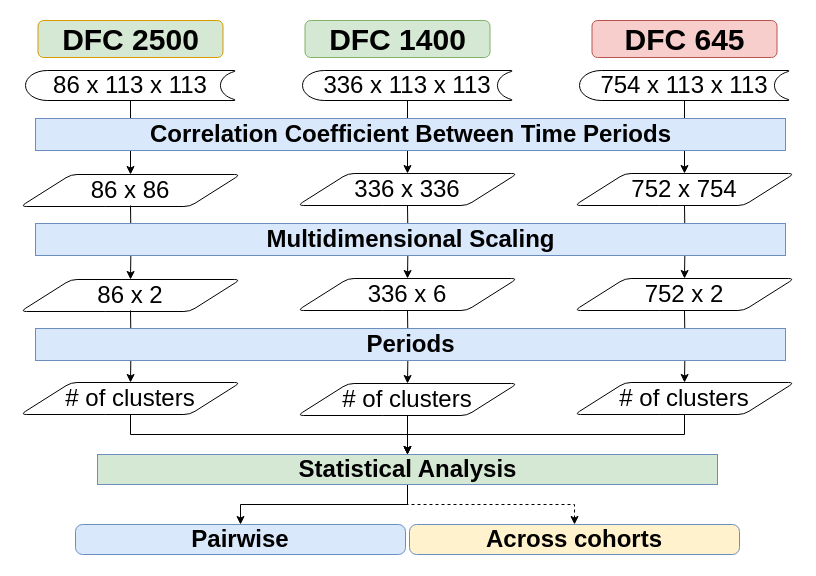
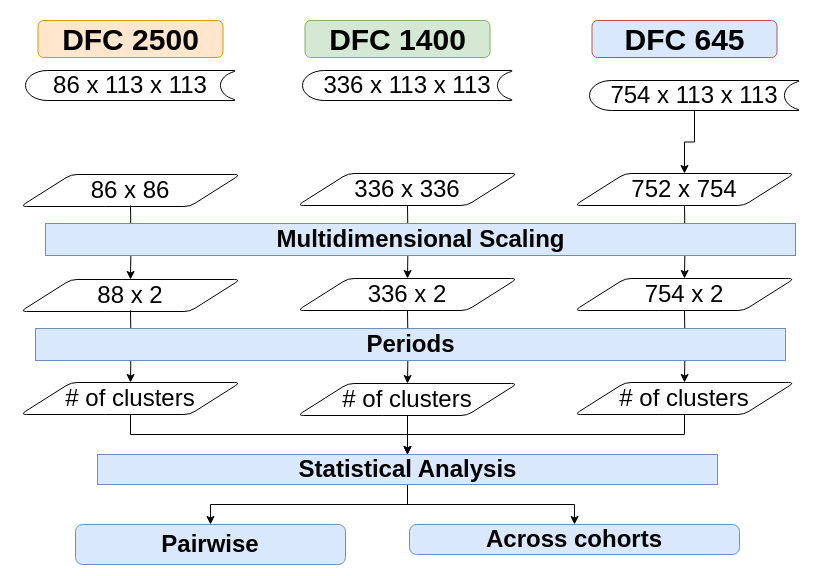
  <mxCell id="0" />
  <mxCell id="1" parent="0" />
  <mxCell id="2" style="edgeStyle=orthogonalEdgeStyle;rounded=0;orthogonalLoop=1;jettySize=auto;html=1;strokeWidth=1;fontSize=24;" parent="1" source="12" target="13" edge="1"><mxGeometry relative="1" as="geometry" /></mxCell>
- <mxCell id="3" style="edgeStyle=orthogonalEdgeStyle;rounded=0;orthogonalLoop=1;jettySize=auto;html=1;entryX=0.5;entryY=0;entryDx=0;entryDy=0;strokeWidth=1;fontSize=24;" parent="1" source="10" target="11" edge="1"><mxGeometry relative="1" as="geometry" /></mxCell>
- <mxCell id="4" style="edgeStyle=orthogonalEdgeStyle;rounded=0;orthogonalLoop=1;jettySize=auto;html=1;strokeWidth=1;fontSize=24;" parent="1" source="5" target="6" edge="1"><mxGeometry relative="1" as="geometry" /></mxCell>
  <mxCell id="5" value="&lt;font style=&quot;font-size: 24px&quot;&gt;86 x 113 x 113&lt;/font&gt;" style="strokeWidth=1;html=1;shape=mxgraph.flowchart.stored_data;whiteSpace=wrap;" parent="1" vertex="1"><mxGeometry x="25" y="70" width="210" height="30" as="geometry" /></mxCell>
  <mxCell id="6" value="&lt;font style=&quot;font-size: 24px&quot;&gt;86 x 86&lt;/font&gt;" style="shape=parallelogram;html=1;strokeWidth=1;perimeter=parallelogramPerimeter;whiteSpace=wrap;rounded=1;arcSize=12;size=0.23;" parent="1" vertex="1"><mxGeometry x="20" y="174" width="220" height="32" as="geometry" /></mxCell>
  <mxCell id="7" style="edgeStyle=orthogonalEdgeStyle;rounded=0;orthogonalLoop=1;jettySize=auto;html=1;entryX=0.5;entryY=0;entryDx=0;entryDy=0;strokeWidth=1;fontSize=24;" parent="1" source="9" target="17" edge="1"><mxGeometry relative="1" as="geometry" /></mxCell>
- <mxCell id="8" style="edgeStyle=orthogonalEdgeStyle;rounded=0;orthogonalLoop=1;jettySize=auto;html=1;entryX=0.5;entryY=0;entryDx=0;entryDy=0;strokeWidth=1;fontSize=24;dashed=1;" parent="1" source="9" target="36" edge="1"><mxGeometry relative="1" as="geometry" /></mxCell>
- <mxCell id="9" value="&lt;font style=&quot;font-size: 24px&quot;&gt;&lt;b&gt;Statistical Analysis&lt;/b&gt;&lt;/font&gt;" style="html=1;dashed=0;whitespace=wrap;strokeWidth=1;fillColor=#d5e8d4;strokeColor=#6c8ebf;" parent="1" vertex="1"><mxGeometry x="97.01" y="454" width="620" height="30" as="geometry" /></mxCell>
+ <mxCell id="8" style="edgeStyle=orthogonalEdgeStyle;rounded=0;orthogonalLoop=1;jettySize=auto;html=1;entryX=0.5;entryY=0;entryDx=0;entryDy=0;strokeWidth=1;fontSize=24;" parent="1" source="9" target="36" edge="1"><mxGeometry relative="1" as="geometry" /></mxCell>
+ <mxCell id="9" value="&lt;font style=&quot;font-size: 24px&quot;&gt;&lt;b&gt;Statistical Analysis&lt;/b&gt;&lt;/font&gt;" style="html=1;dashed=0;whitespace=wrap;strokeWidth=1;fillColor=#dae8fc;strokeColor=#6c8ebf;" parent="1" vertex="1"><mxGeometry x="97.01" y="454" width="620" height="30" as="geometry" /></mxCell>
  <mxCell id="10" value="&lt;font style=&quot;font-size: 24px&quot;&gt;336 x 113 x 113&lt;/font&gt;" style="strokeWidth=1;html=1;shape=mxgraph.flowchart.stored_data;whiteSpace=wrap;" parent="1" vertex="1"><mxGeometry x="302.01" y="70" width="210" height="30" as="geometry" /></mxCell>
  <mxCell id="11" value="&lt;font style=&quot;font-size: 24px&quot;&gt;336 x 336&lt;/font&gt;" style="shape=parallelogram;html=1;strokeWidth=1;perimeter=parallelogramPerimeter;whiteSpace=wrap;rounded=1;arcSize=12;size=0.23;" parent="1" vertex="1"><mxGeometry x="297.01" y="173" width="220" height="32" as="geometry" /></mxCell>
- <mxCell id="12" value="&lt;font style=&quot;font-size: 24px&quot;&gt;754 x 113 x 113&lt;/font&gt;" style="strokeWidth=1;html=1;shape=mxgraph.flowchart.stored_data;whiteSpace=wrap;" parent="1" vertex="1"><mxGeometry x="579" y="70" width="210" height="30" as="geometry" /></mxCell>
+ <mxCell id="12" value="&lt;font style=&quot;font-size: 24px&quot;&gt;754 x 113 x 113&lt;/font&gt;" style="strokeWidth=1;html=1;shape=mxgraph.flowchart.stored_data;whiteSpace=wrap;" parent="1" vertex="1"><mxGeometry x="589" y="80" width="210" height="30" as="geometry" /></mxCell>
  <mxCell id="13" value="&lt;font style=&quot;font-size: 24px&quot;&gt;752 x 754&lt;/font&gt;" style="shape=parallelogram;html=1;strokeWidth=1;perimeter=parallelogramPerimeter;whiteSpace=wrap;rounded=1;arcSize=12;size=0.23;" parent="1" vertex="1"><mxGeometry x="574" y="173" width="220" height="32" as="geometry" /></mxCell>
- <mxCell id="14" value="&lt;font style=&quot;font-size: 30px&quot;&gt;&lt;b&gt;DFC 2500&lt;/b&gt;&lt;/font&gt;" style="rounded=1;whiteSpace=wrap;html=1;strokeWidth=1;fillColor=#d5e8d4;strokeColor=#d79b00;" parent="1" vertex="1"><mxGeometry x="37.5" y="20" width="185" height="37" as="geometry" /></mxCell>
+ <mxCell id="14" value="&lt;font style=&quot;font-size: 30px&quot;&gt;&lt;b&gt;DFC 2500&lt;/b&gt;&lt;/font&gt;" style="rounded=1;whiteSpace=wrap;html=1;strokeWidth=1;fillColor=#ffe6cc;strokeColor=#d79b00;" parent="1" vertex="1"><mxGeometry x="37.5" y="20" width="185" height="37" as="geometry" /></mxCell>
  <mxCell id="15" value="&lt;font style=&quot;font-size: 30px&quot;&gt;&lt;b&gt;DFC 1400&lt;/b&gt;&lt;/font&gt;" style="rounded=1;whiteSpace=wrap;html=1;strokeWidth=1;fillColor=#d5e8d4;strokeColor=#82b366;" parent="1" vertex="1"><mxGeometry x="304.51" y="20" width="185" height="37" as="geometry" /></mxCell>
- <mxCell id="16" value="&lt;font style=&quot;font-size: 30px&quot;&gt;&lt;b&gt;DFC 645&lt;/b&gt;&lt;/font&gt;" style="rounded=1;whiteSpace=wrap;html=1;strokeWidth=1;fillColor=#f8cecc;strokeColor=#b85450;" parent="1" vertex="1"><mxGeometry x="591.5" y="20" width="185" height="37" as="geometry" /></mxCell>
- <mxCell id="17" value="&lt;b&gt;Pairwise&lt;/b&gt;" style="rounded=1;whiteSpace=wrap;html=1;absoluteArcSize=1;arcSize=14;strokeWidth=1;fontSize=24;fillColor=#dae8fc;strokeColor=#6c8ebf;" parent="1" vertex="1"><mxGeometry x="75" y="524" width="330" height="30" as="geometry" /></mxCell>
- <mxCell id="18" value="&lt;span style=&quot;font-size: 24px&quot;&gt;&lt;b&gt;Correlation Coefficient Between Time Periods&lt;/b&gt;&lt;/span&gt;" style="html=1;dashed=0;whitespace=wrap;strokeWidth=1;fillColor=#dae8fc;strokeColor=#6c8ebf;" parent="1" vertex="1"><mxGeometry x="35" y="118" width="750" height="32" as="geometry" /></mxCell>
+ <mxCell id="16" value="&lt;font style=&quot;font-size: 30px&quot;&gt;&lt;b&gt;DFC 645&lt;/b&gt;&lt;/font&gt;" style="rounded=1;whiteSpace=wrap;html=1;strokeWidth=1;fillColor=#dae8fc;strokeColor=#b85450;" parent="1" vertex="1"><mxGeometry x="591.5" y="20" width="185" height="37" as="geometry" /></mxCell>
+ <mxCell id="17" value="&lt;b&gt;Pairwise&lt;/b&gt;" style="rounded=1;whiteSpace=wrap;html=1;absoluteArcSize=1;arcSize=14;strokeWidth=1;fontSize=24;fillColor=#dae8fc;strokeColor=#6c8ebf;" parent="1" vertex="1"><mxGeometry x="75" y="524" width="270" height="40" as="geometry" /></mxCell>
  <mxCell id="19" style="edgeStyle=orthogonalEdgeStyle;rounded=0;orthogonalLoop=1;jettySize=auto;html=1;strokeWidth=1;fontSize=24;" parent="1" target="24" edge="1"><mxGeometry relative="1" as="geometry"><mxPoint x="684" y="205" as="sourcePoint" /></mxGeometry></mxCell>
  <mxCell id="20" style="edgeStyle=orthogonalEdgeStyle;rounded=0;orthogonalLoop=1;jettySize=auto;html=1;entryX=0.5;entryY=0;entryDx=0;entryDy=0;strokeWidth=1;fontSize=24;" parent="1" target="23" edge="1"><mxGeometry relative="1" as="geometry"><mxPoint x="407.01" y="205" as="sourcePoint" /></mxGeometry></mxCell>
  <mxCell id="21" style="edgeStyle=orthogonalEdgeStyle;rounded=0;orthogonalLoop=1;jettySize=auto;html=1;strokeWidth=1;fontSize=24;" parent="1" target="22" edge="1"><mxGeometry relative="1" as="geometry"><mxPoint x="130" y="205" as="sourcePoint" /></mxGeometry></mxCell>
- <mxCell id="22" value="&lt;font style=&quot;font-size: 24px&quot;&gt;86 x 2&lt;/font&gt;" style="shape=parallelogram;html=1;strokeWidth=1;perimeter=parallelogramPerimeter;whiteSpace=wrap;rounded=1;arcSize=12;size=0.23;" parent="1" vertex="1"><mxGeometry x="20" y="279" width="220" height="32" as="geometry" /></mxCell>
- <mxCell id="23" value="&lt;font style=&quot;font-size: 24px&quot;&gt;336 x 6&lt;/font&gt;" style="shape=parallelogram;html=1;strokeWidth=1;perimeter=parallelogramPerimeter;whiteSpace=wrap;rounded=1;arcSize=12;size=0.23;" parent="1" vertex="1"><mxGeometry x="297.01" y="278" width="220" height="32" as="geometry" /></mxCell>
- <mxCell id="24" value="&lt;font style=&quot;font-size: 24px&quot;&gt;752 x 2&lt;/font&gt;" style="shape=parallelogram;html=1;strokeWidth=1;perimeter=parallelogramPerimeter;whiteSpace=wrap;rounded=1;arcSize=12;size=0.23;" parent="1" vertex="1"><mxGeometry x="574" y="278" width="220" height="32" as="geometry" /></mxCell>
- <mxCell id="25" value="&lt;span style=&quot;font-size: 24px&quot;&gt;&lt;b&gt;Multidimensional Scaling&lt;/b&gt;&lt;/span&gt;" style="html=1;dashed=0;whitespace=wrap;strokeWidth=1;fillColor=#dae8fc;strokeColor=#6c8ebf;" parent="1" vertex="1"><mxGeometry x="35" y="223" width="750" height="32" as="geometry" /></mxCell>
+ <mxCell id="22" value="&lt;font style=&quot;font-size: 24px&quot;&gt;88 x 2&lt;/font&gt;" style="shape=parallelogram;html=1;strokeWidth=1;perimeter=parallelogramPerimeter;whiteSpace=wrap;rounded=1;arcSize=12;size=0.23;" parent="1" vertex="1"><mxGeometry x="20" y="279" width="220" height="32" as="geometry" /></mxCell>
+ <mxCell id="23" value="&lt;font style=&quot;font-size: 24px&quot;&gt;336 x 2&lt;/font&gt;" style="shape=parallelogram;html=1;strokeWidth=1;perimeter=parallelogramPerimeter;whiteSpace=wrap;rounded=1;arcSize=12;size=0.23;" parent="1" vertex="1"><mxGeometry x="297.01" y="278" width="220" height="32" as="geometry" /></mxCell>
+ <mxCell id="24" value="&lt;font style=&quot;font-size: 24px&quot;&gt;754 x 2&lt;/font&gt;" style="shape=parallelogram;html=1;strokeWidth=1;perimeter=parallelogramPerimeter;whiteSpace=wrap;rounded=1;arcSize=12;size=0.23;" parent="1" vertex="1"><mxGeometry x="574" y="278" width="220" height="32" as="geometry" /></mxCell>
+ <mxCell id="25" value="&lt;span style=&quot;font-size: 24px&quot;&gt;&lt;b&gt;Multidimensional Scaling&lt;/b&gt;&lt;/span&gt;" style="html=1;dashed=0;whitespace=wrap;strokeWidth=1;fillColor=#dae8fc;strokeColor=#6c8ebf;" parent="1" vertex="1"><mxGeometry x="45" y="223" width="750" height="32" as="geometry" /></mxCell>
  <mxCell id="26" style="edgeStyle=orthogonalEdgeStyle;rounded=0;orthogonalLoop=1;jettySize=auto;html=1;strokeWidth=1;fontSize=24;" parent="1" target="34" edge="1"><mxGeometry relative="1" as="geometry"><mxPoint x="684" y="310" as="sourcePoint" /></mxGeometry></mxCell>
  <mxCell id="27" style="edgeStyle=orthogonalEdgeStyle;rounded=0;orthogonalLoop=1;jettySize=auto;html=1;entryX=0.5;entryY=0;entryDx=0;entryDy=0;strokeWidth=1;fontSize=24;" parent="1" target="32" edge="1"><mxGeometry relative="1" as="geometry"><mxPoint x="407.01" y="310" as="sourcePoint" /></mxGeometry></mxCell>
  <mxCell id="28" style="edgeStyle=orthogonalEdgeStyle;rounded=0;orthogonalLoop=1;jettySize=auto;html=1;strokeWidth=1;fontSize=24;" parent="1" target="30" edge="1"><mxGeometry relative="1" as="geometry"><mxPoint x="130" y="310" as="sourcePoint" /></mxGeometry></mxCell>
  <mxCell id="29" style="edgeStyle=orthogonalEdgeStyle;rounded=0;orthogonalLoop=1;jettySize=auto;html=1;entryX=0.5;entryY=0;entryDx=0;entryDy=0;strokeWidth=1;fontSize=24;" parent="1" source="30" target="9" edge="1"><mxGeometry relative="1" as="geometry" /></mxCell>
  <mxCell id="30" value="&lt;font style=&quot;font-size: 24px&quot;&gt;# of clusters&lt;/font&gt;" style="shape=parallelogram;html=1;strokeWidth=1;perimeter=parallelogramPerimeter;whiteSpace=wrap;rounded=1;arcSize=12;size=0.23;" parent="1" vertex="1"><mxGeometry x="20" y="382" width="220" height="32" as="geometry" /></mxCell>
  <mxCell id="31" style="edgeStyle=orthogonalEdgeStyle;rounded=0;orthogonalLoop=1;jettySize=auto;html=1;entryX=0.5;entryY=0;entryDx=0;entryDy=0;strokeWidth=1;fontSize=24;" parent="1" source="32" target="9" edge="1"><mxGeometry relative="1" as="geometry" /></mxCell>
  <mxCell id="32" value="&lt;span style=&quot;font-size: 24px&quot;&gt;# of clusters&lt;/span&gt;" style="shape=parallelogram;html=1;strokeWidth=1;perimeter=parallelogramPerimeter;whiteSpace=wrap;rounded=1;arcSize=12;size=0.23;" parent="1" vertex="1"><mxGeometry x="297.01" y="383" width="220" height="32" as="geometry" /></mxCell>
  <mxCell id="33" style="edgeStyle=orthogonalEdgeStyle;rounded=0;orthogonalLoop=1;jettySize=auto;html=1;entryX=0.5;entryY=0;entryDx=0;entryDy=0;strokeWidth=1;fontSize=24;" parent="1" source="34" target="9" edge="1"><mxGeometry relative="1" as="geometry" /></mxCell>
  <mxCell id="34" value="&lt;span style=&quot;font-size: 24px&quot;&gt;# of clusters&lt;/span&gt;" style="shape=parallelogram;html=1;strokeWidth=1;perimeter=parallelogramPerimeter;whiteSpace=wrap;rounded=1;arcSize=12;size=0.23;" parent="1" vertex="1"><mxGeometry x="574" y="382" width="220" height="32" as="geometry" /></mxCell>
  <mxCell id="35" value="&lt;span style=&quot;font-size: 24px&quot;&gt;&lt;b&gt;Periods&lt;/b&gt;&lt;/span&gt;" style="html=1;dashed=0;whitespace=wrap;strokeWidth=1;fillColor=#dae8fc;strokeColor=#6c8ebf;" parent="1" vertex="1"><mxGeometry x="35" y="328" width="750" height="32" as="geometry" /></mxCell>
- <mxCell id="36" value="&lt;b&gt;Across cohorts&lt;/b&gt;" style="rounded=1;whiteSpace=wrap;html=1;absoluteArcSize=1;arcSize=14;strokeWidth=1;fontSize=24;fillColor=#fff2cc;strokeColor=#6c8ebf;" parent="1" vertex="1"><mxGeometry x="409" y="524" width="330" height="30" as="geometry" /></mxCell>
+ <mxCell id="36" value="&lt;b&gt;Across cohorts&lt;/b&gt;" style="rounded=1;whiteSpace=wrap;html=1;absoluteArcSize=1;arcSize=14;strokeWidth=1;fontSize=24;fillColor=#dae8fc;strokeColor=#6c8ebf;" parent="1" vertex="1"><mxGeometry x="409" y="524" width="330" height="30" as="geometry" /></mxCell>
